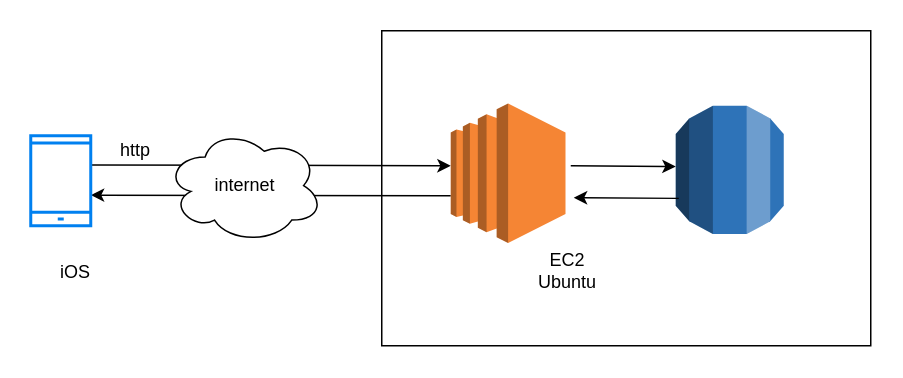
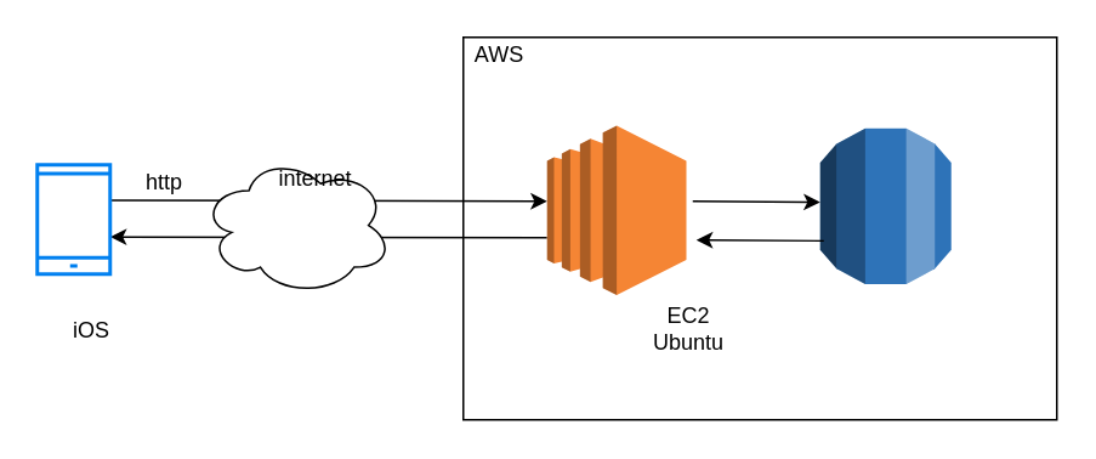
  <mxCell id="0" />
  <mxCell id="1" parent="0" />
  <mxCell id="2" value="" style="rounded=0;whiteSpace=wrap;html=1;fontStyle=1" parent="1" vertex="1"><mxGeometry x="254" y="20" width="326" height="210" as="geometry" /></mxCell>
  <mxCell id="3" value="" style="endArrow=classic;html=1;" edge="1" parent="1"><mxGeometry width="50" height="50" relative="1" as="geometry"><mxPoint x="60" y="109.5" as="sourcePoint" /><mxPoint x="300" y="110" as="targetPoint" /></mxGeometry></mxCell>
  <mxCell id="4" value="" style="endArrow=classic;html=1;" edge="1" parent="1"><mxGeometry width="50" height="50" relative="1" as="geometry"><mxPoint x="300" y="130.08" as="sourcePoint" /><mxPoint x="60" y="129.58" as="targetPoint" /></mxGeometry></mxCell>
  <mxCell id="5" value="" style="ellipse;shape=cloud;whiteSpace=wrap;html=1;" parent="1" vertex="1"><mxGeometry x="110" y="85" width="105" height="76.5" as="geometry" /></mxCell>
  <mxCell id="6" value="" style="html=1;verticalLabelPosition=bottom;align=center;labelBackgroundColor=#ffffff;verticalAlign=top;strokeWidth=2;strokeColor=#0080F0;shadow=0;dashed=0;shape=mxgraph.ios7.icons.smartphone;" parent="1" vertex="1"><mxGeometry x="20" y="90" width="40" height="60" as="geometry" /></mxCell>
  <mxCell id="7" value="" style="outlineConnect=0;dashed=0;verticalLabelPosition=bottom;verticalAlign=top;align=center;html=1;shape=mxgraph.aws3.ec2;fillColor=#F58534;gradientColor=none;" parent="1" vertex="1"><mxGeometry x="300" y="68.5" width="76.5" height="93" as="geometry" /></mxCell>
+ <mxCell id="8" value="AWS" style="text;html=1;strokeColor=none;fillColor=none;align=center;verticalAlign=middle;whiteSpace=wrap;rounded=0;" parent="1" vertex="1"><mxGeometry x="254" y="20" width="40" height="20" as="geometry" /></mxCell>
  <mxCell id="9" value="EC2&lt;br&gt;Ubuntu" style="text;html=1;strokeColor=none;fillColor=none;align=center;verticalAlign=middle;whiteSpace=wrap;rounded=0;" parent="1" vertex="1"><mxGeometry x="358.25" y="169.5" width="40" height="20" as="geometry" /></mxCell>
  <mxCell id="10" value="iOS" style="text;html=1;strokeColor=none;fillColor=none;align=center;verticalAlign=middle;whiteSpace=wrap;rounded=0;" parent="1" vertex="1"><mxGeometry x="30" y="170.5" width="40" height="20" as="geometry" /></mxCell>
- <mxCell id="11" value="internet" style="text;html=1;strokeColor=none;fillColor=none;align=center;verticalAlign=middle;whiteSpace=wrap;rounded=0;" parent="1" vertex="1"><mxGeometry x="142.5" y="113.25" width="40" height="20" as="geometry" /></mxCell>
+ <mxCell id="11" value="internet" style="text;html=1;strokeColor=none;fillColor=none;align=center;verticalAlign=middle;whiteSpace=wrap;rounded=0;" parent="1" vertex="1"><mxGeometry x="152.5" y="88.25" width="40" height="20" as="geometry" /></mxCell>
  <mxCell id="12" value="http" style="text;html=1;strokeColor=none;fillColor=none;align=center;verticalAlign=middle;whiteSpace=wrap;rounded=0;" parent="1" vertex="1"><mxGeometry x="70" y="90" width="40" height="20" as="geometry" /></mxCell>
  <mxCell id="13" value="" style="outlineConnect=0;dashed=0;verticalLabelPosition=bottom;verticalAlign=top;align=center;html=1;shape=mxgraph.aws3.rds;fillColor=#2E73B8;gradientColor=none;" parent="1" vertex="1"><mxGeometry x="450" y="70" width="72" height="85.5" as="geometry" /></mxCell>
  <mxCell id="14" value="" style="endArrow=classic;html=1;" edge="1" parent="1"><mxGeometry width="50" height="50" relative="1" as="geometry"><mxPoint x="380" y="110" as="sourcePoint" /><mxPoint x="450" y="110.5" as="targetPoint" /></mxGeometry></mxCell>
  <mxCell id="15" value="" style="endArrow=classic;html=1;" edge="1" parent="1"><mxGeometry width="50" height="50" relative="1" as="geometry"><mxPoint x="452" y="131.75" as="sourcePoint" /><mxPoint x="382" y="131.25" as="targetPoint" /></mxGeometry></mxCell>
